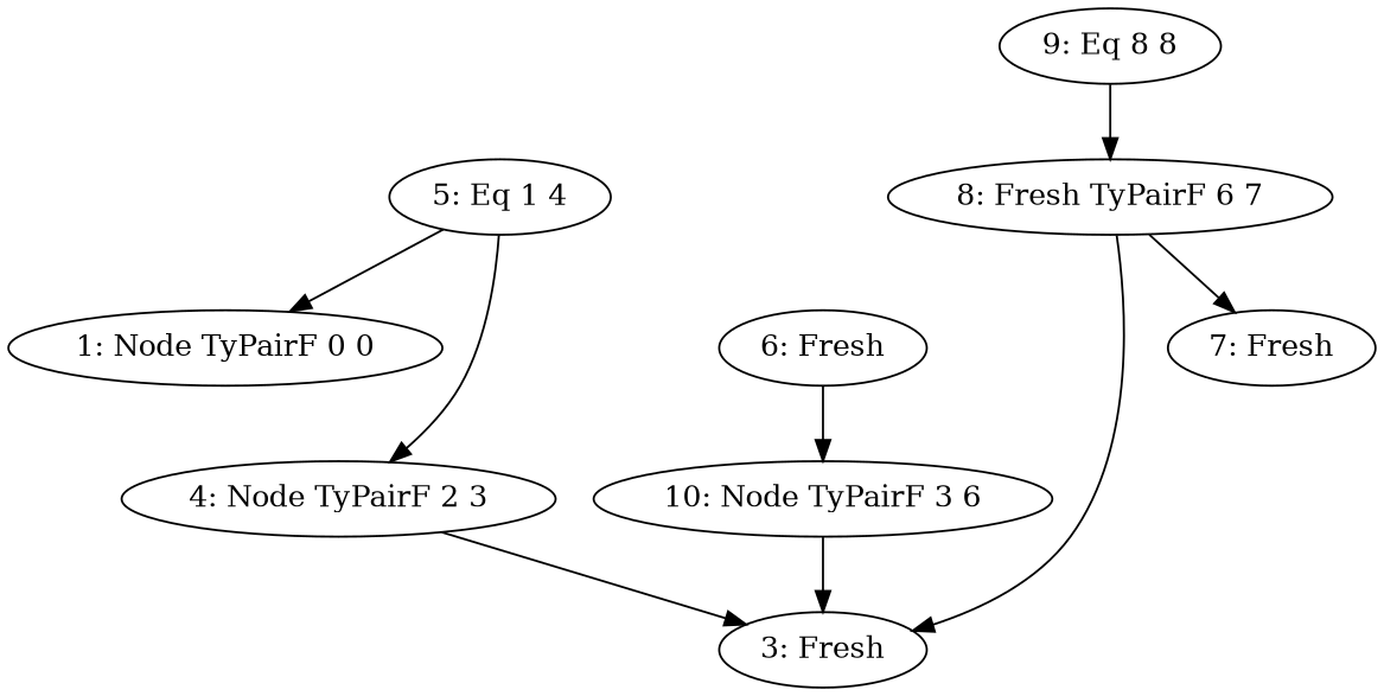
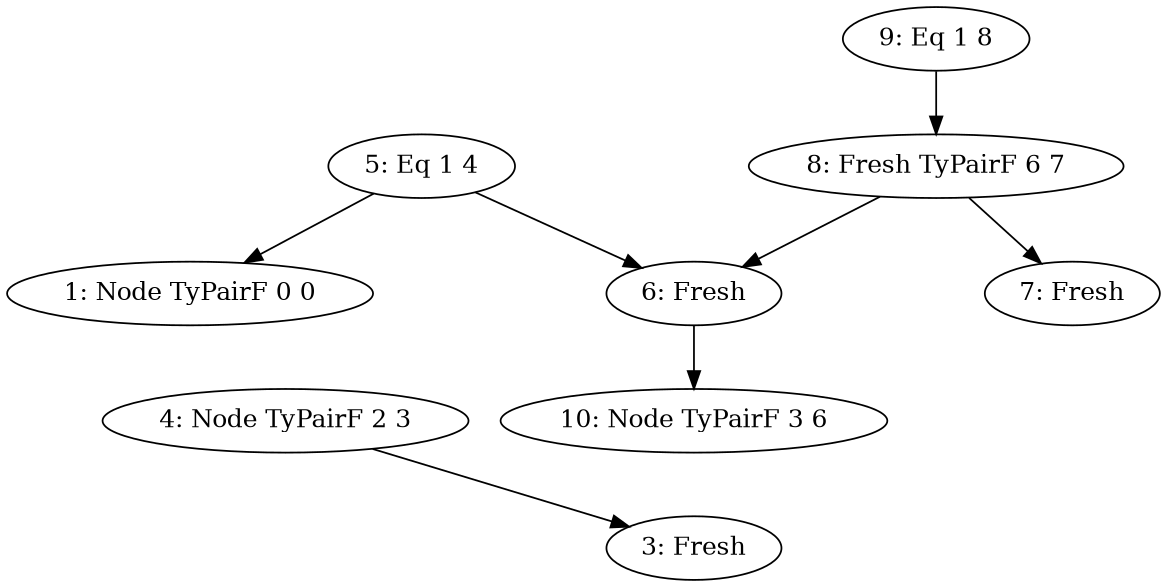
  digraph {
    n1 [label="1: Node TyPairF 0 0"]
    n2 [label="3: Fresh"]
    n3 [label="4: Node TyPairF 2 3"]
    n4 [label="5: Eq 1 4"]
    n5 [label="6: Fresh"]
    n6 [label="10: Node TyPairF 3 6"]
    n7 [label="7: Fresh"]
    n8 [label="8: Fresh TyPairF 6 7"]
-   n9 [label="9: Eq 8 8"]
+   n9 [label="9: Eq 1 8"]
    n3 -> n2
    n4 -> n1
-   n4 -> n3
+   n4 -> n5
    n5 -> n6
-   n6 -> n2
-   n8 -> n2
+   n8 -> n5
    n8 -> n7
    n9 -> n8
  }
